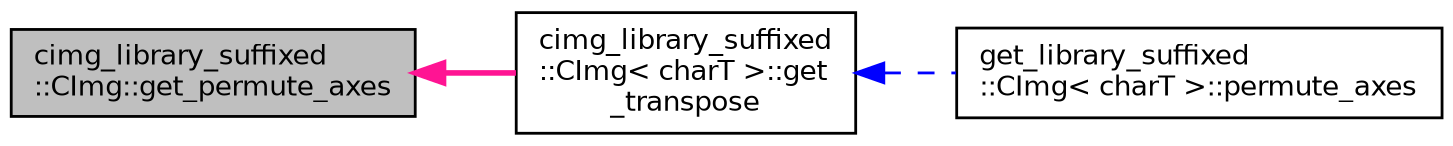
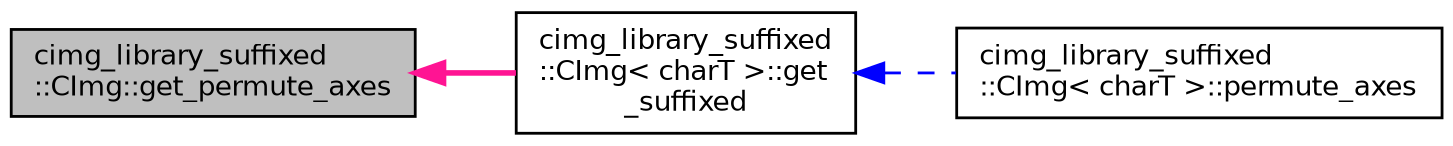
  digraph {
    rankdir=LR
    node [color=black fillcolor=white fontname=Helvetica fontsize=10 shape=record style=filled]
    edge [dir=back fontname=Helvetica fontsize=10 labelfontname=Helvetica labelfontsize=10]
    n1 [fillcolor=grey75 fontcolor=black height=0.2 label="cimg_library_suffixed\l::CImg::get_permute_axes" width=0.4]
-   n2 [height=0.2 label="cimg_library_suffixed\l::CImg\< charT \>::get\l_transpose" width=0.4]
-   n3 [height=0.2 label="get_library_suffixed\l::CImg\< charT \>::permute_axes" width=0.4]
+   n2 [height=0.2 label="cimg_library_suffixed\l::CImg\< charT \>::get\l_suffixed" width=0.4]
+   n3 [height=0.2 label="cimg_library_suffixed\l::CImg\< charT \>::permute_axes" width=0.4]
    n1 -> n2 [color=deeppink style=bold]
    n2 -> n3 [color=blue style=dashed]
  }
